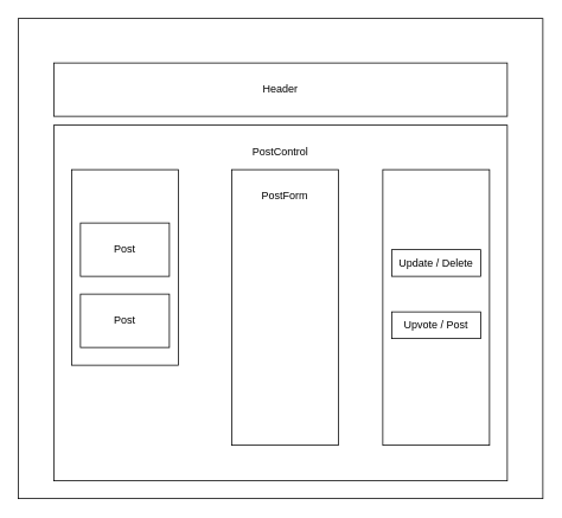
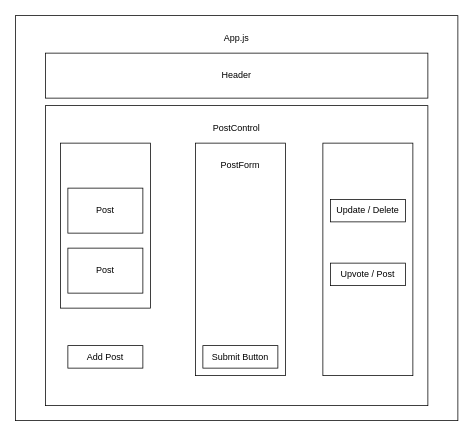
  <mxCell id="0" />
  <mxCell id="1" parent="0" />
  <mxCell id="2" value="" style="rounded=0;whiteSpace=wrap;html=1;" vertex="1" parent="1"><mxGeometry x="20" y="20" width="590" height="540" as="geometry" /></mxCell>
+ <mxCell id="3" value="App.js&lt;br&gt;" style="text;html=1;strokeColor=none;fillColor=none;align=center;verticalAlign=middle;whiteSpace=wrap;rounded=0;" vertex="1" parent="1"><mxGeometry x="295" y="40" width="40" height="20" as="geometry" /></mxCell>
  <mxCell id="4" value="Header" style="rounded=0;whiteSpace=wrap;html=1;" vertex="1" parent="1"><mxGeometry x="60" y="70" width="510" height="60" as="geometry" /></mxCell>
  <mxCell id="5" value="" style="rounded=0;whiteSpace=wrap;html=1;" vertex="1" parent="1"><mxGeometry x="60" y="140" width="510" height="400" as="geometry" /></mxCell>
  <mxCell id="6" value="PostControl" style="text;html=1;strokeColor=none;fillColor=none;align=center;verticalAlign=middle;whiteSpace=wrap;rounded=0;" vertex="1" parent="1"><mxGeometry x="295" y="160" width="40" height="20" as="geometry" /></mxCell>
  <mxCell id="7" value="" style="rounded=0;whiteSpace=wrap;html=1;" vertex="1" parent="1"><mxGeometry x="80" y="190" width="120" height="220" as="geometry" /></mxCell>
  <mxCell id="8" value="" style="rounded=0;whiteSpace=wrap;html=1;" vertex="1" parent="1"><mxGeometry x="260" y="190" width="120" height="310" as="geometry" /></mxCell>
  <mxCell id="9" value="PostForm" style="text;html=1;strokeColor=none;fillColor=none;align=center;verticalAlign=middle;whiteSpace=wrap;rounded=0;" vertex="1" parent="1"><mxGeometry x="300" y="210" width="40" height="20" as="geometry" /></mxCell>
  <mxCell id="10" value="" style="rounded=0;whiteSpace=wrap;html=1;" vertex="1" parent="1"><mxGeometry x="430" y="190" width="120" height="310" as="geometry" /></mxCell>
  <mxCell id="11" value="Post" style="rounded=0;whiteSpace=wrap;html=1;" vertex="1" parent="1"><mxGeometry x="90" y="250" width="100" height="60" as="geometry" /></mxCell>
  <mxCell id="12" value="Post" style="rounded=0;whiteSpace=wrap;html=1;" vertex="1" parent="1"><mxGeometry x="90" y="330" width="100" height="60" as="geometry" /></mxCell>
- <mxCell id="15" value="Update / Delete" style="rounded=0;whiteSpace=wrap;html=1;" vertex="1" parent="1"><mxGeometry x="440" y="280" width="100" height="30" as="geometry" /></mxCell>
+ <mxCell id="13" value="Add Post" style="rounded=0;whiteSpace=wrap;html=1;" vertex="1" parent="1"><mxGeometry x="90" y="460" width="100" height="30" as="geometry" /></mxCell>
+ <mxCell id="14" value="Submit Button" style="rounded=0;whiteSpace=wrap;html=1;" vertex="1" parent="1"><mxGeometry x="270" y="460" width="100" height="30" as="geometry" /></mxCell>
+ <mxCell id="15" value="Update / Delete" style="rounded=0;whiteSpace=wrap;html=1;" vertex="1" parent="1"><mxGeometry x="440" y="265" width="100" height="30" as="geometry" /></mxCell>
  <mxCell id="16" value="Upvote / Post" style="rounded=0;whiteSpace=wrap;html=1;" vertex="1" parent="1"><mxGeometry x="440" y="350" width="100" height="30" as="geometry" /></mxCell>
